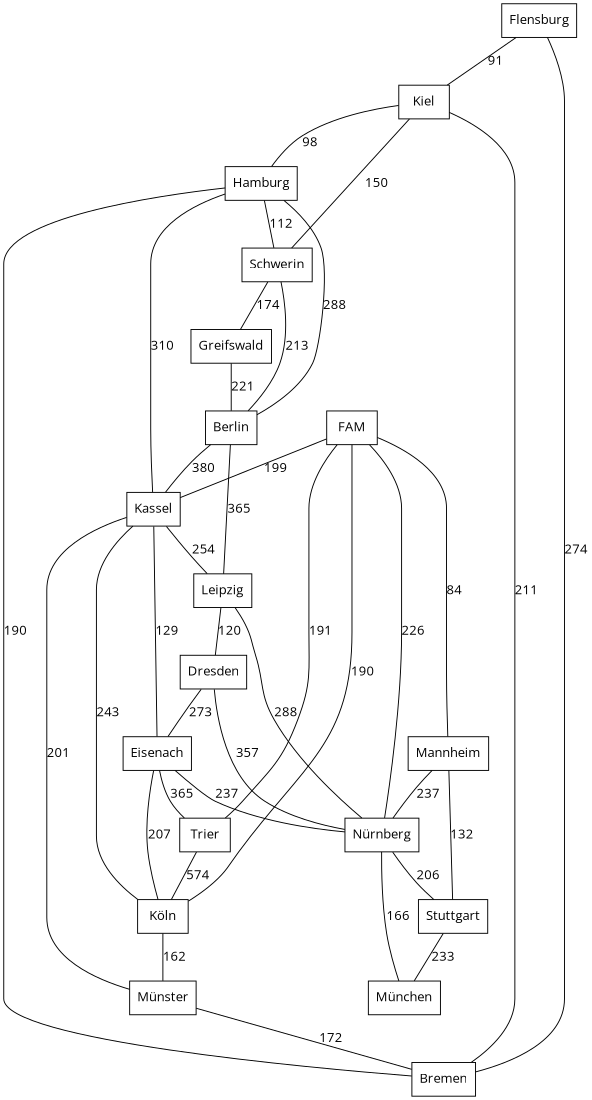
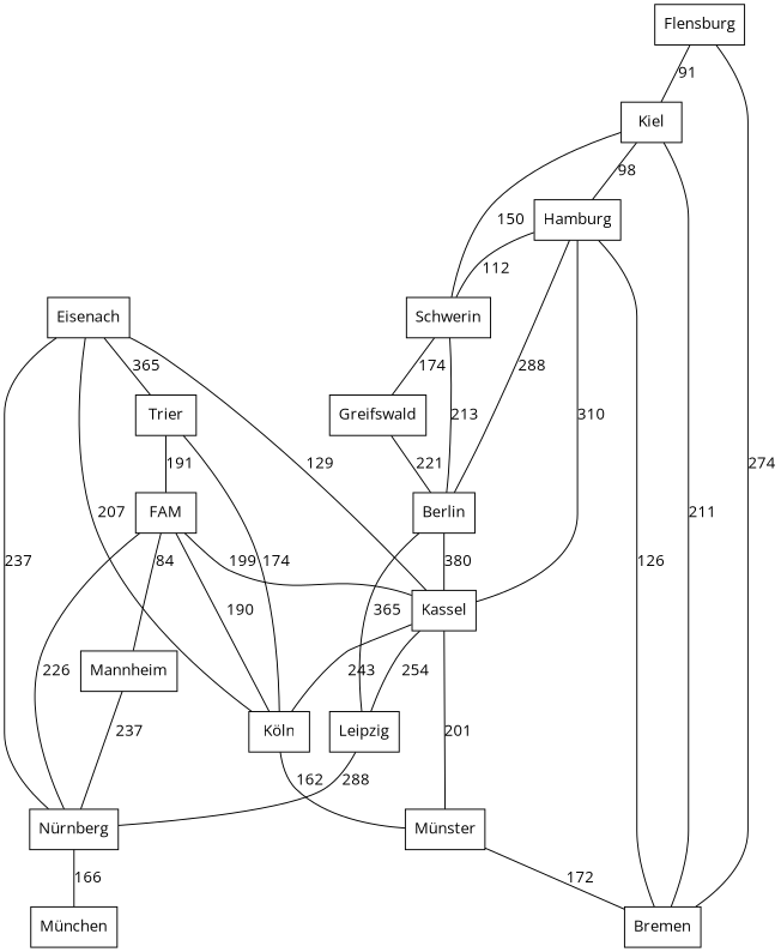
  graph {
    fontname="Open Sans"
    node [fontname="Open Sans" shape=box]
    edge [fontname="Open Sans"]
    FAM
    Kassel
    Mannheim
    "Nürnberg"
    "Münster"
    "Köln"
    Leipzig
-   Stuttgart
    "München"
    Bremen
-   Dresden
    Trier
    Greifswald
    Berlin
    Schwerin
    Hamburg
    Eisenach
    Flensburg
    Kiel
    FAM -- Kassel [label=199]
    FAM -- Mannheim [label=84]
    FAM -- "Nürnberg" [label=226]
    Kassel -- "Münster" [label=201]
    Kassel -- "Köln" [label=243]
    Kassel -- Leipzig [label=254]
    Mannheim -- "Nürnberg" [label=237]
-   Mannheim -- Stuttgart [label=132]
-   "Nürnberg" -- Stuttgart [label=206]
    "Nürnberg" -- "München" [label=166]
    "Münster" -- Bremen [label=172]
    "Köln" -- FAM [label=190]
    "Köln" -- "Münster" [label=162]
    Leipzig -- "Nürnberg" [label=288]
-   Leipzig -- Dresden [label=120]
-   Stuttgart -- "München" [label=233]
-   Dresden -- "Nürnberg" [label=357]
-   Dresden -- Eisenach [label=273]
    Trier -- FAM [label=191]
-   Trier -- "Köln" [label=574]
+   Trier -- "Köln" [label=174]
    Greifswald -- Berlin [label=221]
    Berlin -- Kassel [label=380]
    Berlin -- Leipzig [label=365]
    Berlin -- Schwerin [label=213]
    Berlin -- Hamburg [label=288]
    Schwerin -- Greifswald [label=174]
    Hamburg -- Kassel [label=310]
-   Hamburg -- Bremen [label=190]
+   Hamburg -- Bremen [label=126]
    Hamburg -- Schwerin [label=112]
    Eisenach -- Kassel [label=129]
    Eisenach -- "Nürnberg" [label=237]
    Eisenach -- "Köln" [label=207]
    Eisenach -- Trier [label=365]
    Flensburg -- Bremen [label=274]
    Flensburg -- Kiel [label=91]
    Kiel -- Bremen [label=211]
    Kiel -- Schwerin [label=150]
    Kiel -- Hamburg [label=98]
  }
